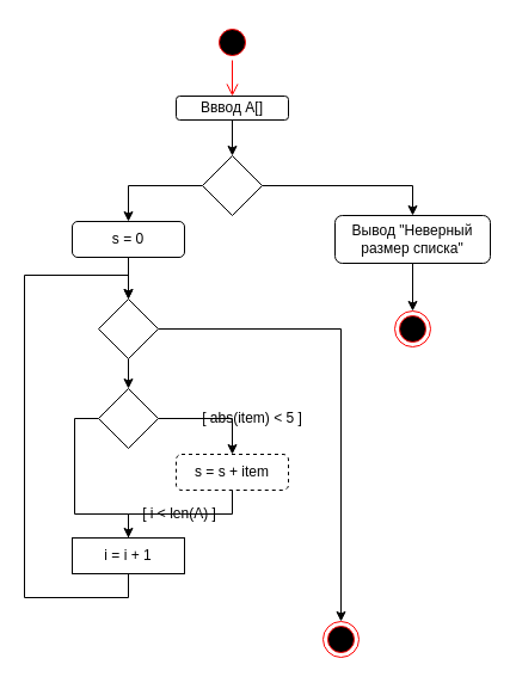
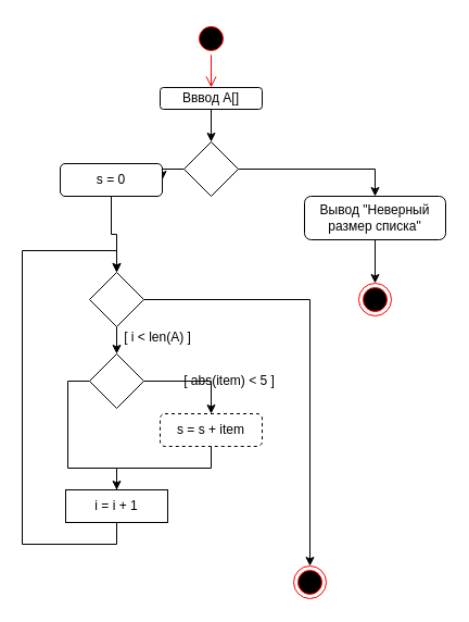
  <mxCell id="0" />
  <mxCell id="1" parent="0" />
  <mxCell id="2" value="" style="ellipse;html=1;shape=startState;fillColor=#000000;strokeColor=#ff0000;" parent="1" vertex="1"><mxGeometry x="179" y="20" width="30" height="30" as="geometry" /></mxCell>
  <mxCell id="3" value="" style="edgeStyle=orthogonalEdgeStyle;html=1;verticalAlign=bottom;endArrow=open;endSize=8;strokeColor=#ff0000;entryX=0.5;entryY=0;entryDx=0;entryDy=0;" parent="1" source="2" target="6" edge="1"><mxGeometry relative="1" as="geometry"><mxPoint x="194" y="110" as="targetPoint" /></mxGeometry></mxCell>
  <mxCell id="4" value="" style="ellipse;html=1;shape=endState;fillColor=#000000;strokeColor=#ff0000;" parent="1" vertex="1"><mxGeometry x="270" y="520" width="30" height="30" as="geometry" /></mxCell>
  <mxCell id="5" style="edgeStyle=orthogonalEdgeStyle;rounded=0;orthogonalLoop=1;jettySize=auto;html=1;exitX=0.5;exitY=1;exitDx=0;exitDy=0;entryX=0.5;entryY=0;entryDx=0;entryDy=0;" parent="1" source="6" target="9" edge="1"><mxGeometry relative="1" as="geometry" /></mxCell>
  <mxCell id="6" value="Вввод А[]" style="rounded=1;whiteSpace=wrap;html=1;" parent="1" vertex="1"><mxGeometry x="147" y="80" width="94" height="20" as="geometry" /></mxCell>
  <mxCell id="7" style="edgeStyle=orthogonalEdgeStyle;rounded=0;orthogonalLoop=1;jettySize=auto;html=1;exitX=1;exitY=0.5;exitDx=0;exitDy=0;entryX=0.5;entryY=0;entryDx=0;entryDy=0;fontFamily=Helvetica;fontColor=#000000;" parent="1" source="9" target="11" edge="1"><mxGeometry relative="1" as="geometry" /></mxCell>
  <mxCell id="8" style="edgeStyle=orthogonalEdgeStyle;rounded=0;orthogonalLoop=1;jettySize=auto;html=1;exitX=0;exitY=0.5;exitDx=0;exitDy=0;fontFamily=Helvetica;fontColor=#000000;" parent="1" source="9" target="14" edge="1"><mxGeometry relative="1" as="geometry" /></mxCell>
  <mxCell id="9" value="" style="rhombus;whiteSpace=wrap;html=1;" parent="1" vertex="1"><mxGeometry x="169" y="130" width="50" height="50" as="geometry" /></mxCell>
  <mxCell id="10" style="edgeStyle=orthogonalEdgeStyle;rounded=0;orthogonalLoop=1;jettySize=auto;html=1;exitX=0.5;exitY=1;exitDx=0;exitDy=0;entryX=0.5;entryY=0;entryDx=0;entryDy=0;fontFamily=Helvetica;fontColor=#000000;" parent="1" source="11" target="12" edge="1"><mxGeometry relative="1" as="geometry" /></mxCell>
  <mxCell id="11" value="Вывод&amp;nbsp;&lt;span style=&quot;&quot;&gt;&quot;Неверный размер списка&quot;&lt;/span&gt;" style="rounded=1;whiteSpace=wrap;html=1;fontFamily=Helvetica;labelBackgroundColor=none;" parent="1" vertex="1"><mxGeometry x="280" y="180" width="130" height="40" as="geometry" /></mxCell>
  <mxCell id="12" value="" style="ellipse;html=1;shape=endState;fillColor=#000000;strokeColor=#ff0000;" parent="1" vertex="1"><mxGeometry x="330" y="260" width="30" height="30" as="geometry" /></mxCell>
  <mxCell id="13" style="edgeStyle=orthogonalEdgeStyle;rounded=0;orthogonalLoop=1;jettySize=auto;html=1;exitX=0.5;exitY=1;exitDx=0;exitDy=0;fontFamily=Helvetica;fontColor=#000000;" parent="1" source="14" target="17" edge="1"><mxGeometry relative="1" as="geometry" /></mxCell>
- <mxCell id="14" value="s = 0" style="rounded=1;whiteSpace=wrap;html=1;" parent="1" vertex="1"><mxGeometry x="60" y="185" width="94" height="30" as="geometry" /></mxCell>
+ <mxCell id="14" value="s = 0" style="rounded=1;whiteSpace=wrap;html=1;" parent="1" vertex="1"><mxGeometry x="55" y="150" width="94" height="30" as="geometry" /></mxCell>
  <mxCell id="15" style="edgeStyle=orthogonalEdgeStyle;rounded=0;orthogonalLoop=1;jettySize=auto;html=1;exitX=0.5;exitY=1;exitDx=0;exitDy=0;entryX=0.5;entryY=0;entryDx=0;entryDy=0;fontFamily=Helvetica;fontColor=#000000;" parent="1" source="17" target="20" edge="1"><mxGeometry relative="1" as="geometry" /></mxCell>
  <mxCell id="16" style="edgeStyle=orthogonalEdgeStyle;rounded=0;orthogonalLoop=1;jettySize=auto;html=1;exitX=1;exitY=0.5;exitDx=0;exitDy=0;entryX=0.5;entryY=0;entryDx=0;entryDy=0;fontFamily=Helvetica;fontColor=#000000;" parent="1" source="17" target="4" edge="1"><mxGeometry relative="1" as="geometry" /></mxCell>
  <mxCell id="17" value="" style="rhombus;whiteSpace=wrap;html=1;" parent="1" vertex="1"><mxGeometry x="82" y="250" width="50" height="50" as="geometry" /></mxCell>
  <mxCell id="18" style="edgeStyle=orthogonalEdgeStyle;rounded=0;orthogonalLoop=1;jettySize=auto;html=1;exitX=1;exitY=0.5;exitDx=0;exitDy=0;entryX=0.5;entryY=0;entryDx=0;entryDy=0;fontFamily=Helvetica;fontColor=#000000;" parent="1" source="20" target="24" edge="1"><mxGeometry relative="1" as="geometry" /></mxCell>
  <mxCell id="19" style="edgeStyle=orthogonalEdgeStyle;rounded=0;orthogonalLoop=1;jettySize=auto;html=1;exitX=0;exitY=0.5;exitDx=0;exitDy=0;entryX=0.5;entryY=0;entryDx=0;entryDy=0;fontFamily=Helvetica;fontColor=#000000;" parent="1" source="20" target="22" edge="1"><mxGeometry relative="1" as="geometry"><Array as="points"><mxPoint x="82" y="350" /><mxPoint x="62" y="350" /><mxPoint x="62" y="430" /><mxPoint x="107" y="430" /></Array></mxGeometry></mxCell>
  <mxCell id="20" value="" style="rhombus;whiteSpace=wrap;html=1;" parent="1" vertex="1"><mxGeometry x="82" y="325" width="50" height="50" as="geometry" /></mxCell>
  <mxCell id="21" style="edgeStyle=orthogonalEdgeStyle;rounded=0;orthogonalLoop=1;jettySize=auto;html=1;exitX=0.5;exitY=1;exitDx=0;exitDy=0;entryX=0.5;entryY=0;entryDx=0;entryDy=0;fontFamily=Helvetica;fontColor=#000000;" parent="1" source="22" target="17" edge="1"><mxGeometry relative="1" as="geometry"><Array as="points"><mxPoint x="107" y="500" /><mxPoint x="20" y="500" /><mxPoint x="20" y="230" /><mxPoint x="107" y="230" /></Array></mxGeometry></mxCell>
  <mxCell id="22" value="i = i + 1" style="whiteSpace=wrap;html=1;rounded=0;" parent="1" vertex="1"><mxGeometry x="60" y="450" width="94" height="30" as="geometry" /></mxCell>
  <mxCell id="23" style="edgeStyle=orthogonalEdgeStyle;rounded=0;orthogonalLoop=1;jettySize=auto;html=1;exitX=0.5;exitY=1;exitDx=0;exitDy=0;entryX=0.5;entryY=0;entryDx=0;entryDy=0;fontFamily=Helvetica;fontColor=#000000;endArrow=none;" parent="1" source="24" target="22" edge="1"><mxGeometry relative="1" as="geometry" /></mxCell>
  <mxCell id="24" value="&lt;div&gt;s = s + item&lt;/div&gt;" style="rounded=1;whiteSpace=wrap;html=1;fontFamily=Helvetica;labelBackgroundColor=none;dashed=1;" parent="1" vertex="1"><mxGeometry x="147" y="380" width="94" height="30" as="geometry" /></mxCell>
- <mxCell id="25" value="[ i &amp;lt; len(A) ]" style="text;html=1;strokeColor=none;fillColor=none;align=center;verticalAlign=middle;whiteSpace=wrap;rounded=0;labelBackgroundColor=none;fontFamily=Helvetica;fontColor=#000000;" parent="1" vertex="1"><mxGeometry x="116" y="420" width="68" height="20" as="geometry" /></mxCell>
+ <mxCell id="25" value="[ i &amp;lt; len(A) ]" style="text;html=1;strokeColor=none;fillColor=none;align=center;verticalAlign=middle;whiteSpace=wrap;rounded=0;labelBackgroundColor=none;fontFamily=Helvetica;fontColor=#000000;" parent="1" vertex="1"><mxGeometry x="111" y="300" width="68" height="20" as="geometry" /></mxCell>
  <mxCell id="26" value="[&amp;nbsp;&lt;span style=&quot;&quot;&gt;abs&lt;/span&gt;&lt;span style=&quot;&quot;&gt;(item) &amp;lt; &lt;/span&gt;&lt;span style=&quot;&quot;&gt;5&lt;/span&gt;&lt;span&gt;&amp;nbsp;]&lt;/span&gt;" style="text;html=1;strokeColor=none;fillColor=none;align=center;verticalAlign=middle;whiteSpace=wrap;rounded=0;labelBackgroundColor=none;fontFamily=Helvetica;" parent="1" vertex="1"><mxGeometry x="167" y="340" width="88" height="20" as="geometry" /></mxCell>
